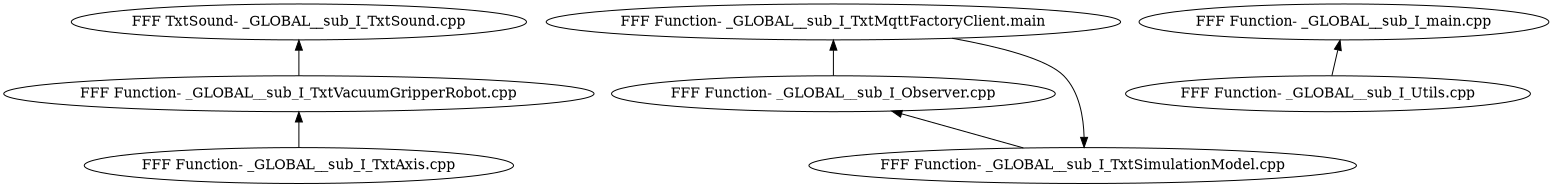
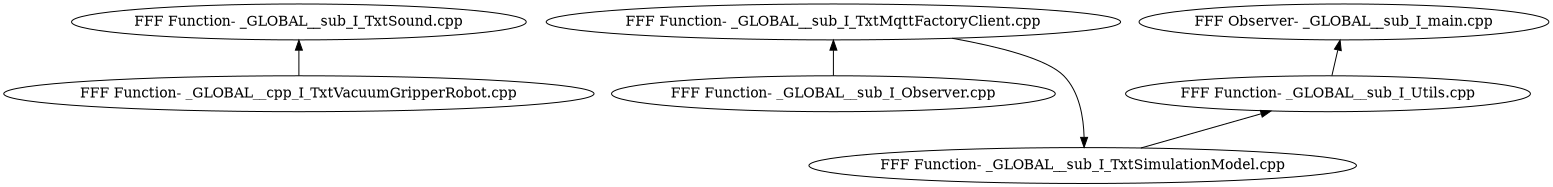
  digraph {
    edge [dir=back]
-   "FFF Function- _GLOBAL__sub_I_TxtVacuumGripperRobot.cpp"
-   "FFF Function- _GLOBAL__sub_I_TxtAxis.cpp"
-   "FFF Function- _GLOBAL__sub_I_TxtSound.cpp" [label="FFF TxtSound- _GLOBAL__sub_I_TxtSound.cpp"]
-   "FFF Function- _GLOBAL__sub_I_TxtMqttFactoryClient.cpp" [label="FFF Function- _GLOBAL__sub_I_TxtMqttFactoryClient.main"]
+   "FFF Function- _GLOBAL__sub_I_TxtVacuumGripperRobot.cpp" [label="FFF Function- _GLOBAL__cpp_I_TxtVacuumGripperRobot.cpp"]
+   "FFF Function- _GLOBAL__sub_I_TxtSound.cpp"
+   "FFF Function- _GLOBAL__sub_I_TxtMqttFactoryClient.cpp"
    "FFF Function- _GLOBAL__sub_I_Observer.cpp"
    "FFF Function- _GLOBAL__sub_I_TxtSimulationModel.cpp"
    "FFF Function- _GLOBAL__sub_I_Utils.cpp"
-   "FFF Function- _GLOBAL__sub_I_main.cpp"
-   "FFF Function- _GLOBAL__sub_I_TxtVacuumGripperRobot.cpp" -> "FFF Function- _GLOBAL__sub_I_TxtAxis.cpp"
+   "FFF Function- _GLOBAL__sub_I_main.cpp" [label="FFF Observer- _GLOBAL__sub_I_main.cpp"]
    "FFF Function- _GLOBAL__sub_I_TxtSound.cpp" -> "FFF Function- _GLOBAL__sub_I_TxtVacuumGripperRobot.cpp"
    "FFF Function- _GLOBAL__sub_I_TxtMqttFactoryClient.cpp" -> "FFF Function- _GLOBAL__sub_I_Observer.cpp"
    "FFF Function- _GLOBAL__sub_I_TxtSimulationModel.cpp" -> "FFF Function- _GLOBAL__sub_I_TxtMqttFactoryClient.cpp"
-   "FFF Function- _GLOBAL__sub_I_Observer.cpp" -> "FFF Function- _GLOBAL__sub_I_TxtSimulationModel.cpp"
+   "FFF Function- _GLOBAL__sub_I_Utils.cpp" -> "FFF Function- _GLOBAL__sub_I_TxtSimulationModel.cpp"
    "FFF Function- _GLOBAL__sub_I_main.cpp" -> "FFF Function- _GLOBAL__sub_I_Utils.cpp"
  }
